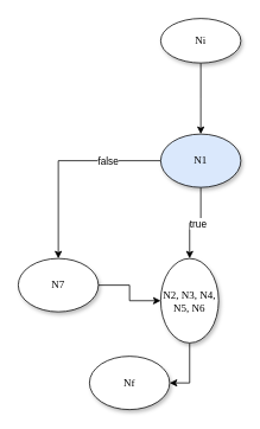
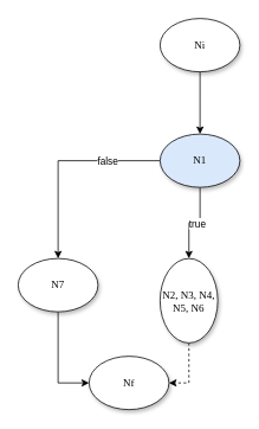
  <mxCell id="0" />
  <mxCell id="1" parent="0" />
  <mxCell id="2" style="edgeStyle=orthogonalEdgeStyle;rounded=0;orthogonalLoop=1;jettySize=auto;html=1;" edge="1" parent="1" source="3"><mxGeometry relative="1" as="geometry"><mxPoint x="225" y="150" as="targetPoint" /></mxGeometry></mxCell>
- <mxCell id="3" value="Ni" style="ellipse;whiteSpace=wrap;html=1;rounded=0;shadow=1;comic=0;labelBackgroundColor=none;strokeWidth=1;fontFamily=Verdana;fontSize=12;align=center;" parent="1" vertex="1"><mxGeometry x="180" y="20" width="90" height="50" as="geometry" /></mxCell>
+ <mxCell id="3" value="Ni" style="ellipse;whiteSpace=wrap;html=1;rounded=0;shadow=1;comic=0;labelBackgroundColor=none;strokeWidth=1;fontFamily=Verdana;fontSize=12;align=center;" parent="1" vertex="1"><mxGeometry x="180" y="20" width="90" height="60" as="geometry" /></mxCell>
  <mxCell id="4" style="edgeStyle=orthogonalEdgeStyle;rounded=0;orthogonalLoop=1;jettySize=auto;html=1;entryX=0.5;entryY=0;entryDx=0;entryDy=0;" edge="1" parent="1" source="8" target="10"><mxGeometry relative="1" as="geometry"><mxPoint x="0" y="180" as="targetPoint" /></mxGeometry></mxCell>
  <mxCell id="5" value="false" style="edgeLabel;html=1;align=center;verticalAlign=middle;resizable=0;points=[];" vertex="1" connectable="0" parent="4"><mxGeometry x="0.285" y="2" relative="1" as="geometry"><mxPoint x="53" y="-30" as="offset" /></mxGeometry></mxCell>
  <mxCell id="6" style="edgeStyle=orthogonalEdgeStyle;rounded=0;orthogonalLoop=1;jettySize=auto;html=1;entryX=0.5;entryY=0;entryDx=0;entryDy=0;" edge="1" parent="1" source="8" target="12"><mxGeometry relative="1" as="geometry" /></mxCell>
  <mxCell id="7" value="true" style="edgeLabel;html=1;align=center;verticalAlign=middle;resizable=0;points=[];" vertex="1" connectable="0" parent="6"><mxGeometry x="-0.054" relative="1" as="geometry"><mxPoint as="offset" /></mxGeometry></mxCell>
  <mxCell id="8" value="N1" style="ellipse;whiteSpace=wrap;html=1;rounded=0;shadow=1;comic=0;labelBackgroundColor=none;strokeWidth=1;fontFamily=Verdana;fontSize=12;align=center;fillColor=#dae8fc;" vertex="1" parent="1"><mxGeometry x="180" y="150" width="90" height="60" as="geometry" /></mxCell>
- <mxCell id="9" style="edgeStyle=orthogonalEdgeStyle;rounded=0;orthogonalLoop=1;jettySize=auto;html=1;" edge="1" parent="1" source="10" target="12"><mxGeometry relative="1" as="geometry" /></mxCell>
+ <mxCell id="9" style="edgeStyle=orthogonalEdgeStyle;rounded=0;orthogonalLoop=1;jettySize=auto;html=1;entryX=0;entryY=0.5;entryDx=0;entryDy=0;" edge="1" parent="1" source="10" target="13"><mxGeometry relative="1" as="geometry" /></mxCell>
  <mxCell id="10" value="N7" style="ellipse;whiteSpace=wrap;html=1;rounded=0;shadow=1;comic=0;labelBackgroundColor=none;strokeWidth=1;fontFamily=Verdana;fontSize=12;align=center;" vertex="1" parent="1"><mxGeometry x="20" y="290" width="90" height="60" as="geometry" /></mxCell>
- <mxCell id="11" style="edgeStyle=orthogonalEdgeStyle;rounded=0;orthogonalLoop=1;jettySize=auto;html=1;entryX=1;entryY=0.5;entryDx=0;entryDy=0;" edge="1" parent="1" source="12" target="13"><mxGeometry relative="1" as="geometry" /></mxCell>
+ <mxCell id="11" style="edgeStyle=orthogonalEdgeStyle;rounded=0;orthogonalLoop=1;jettySize=auto;html=1;entryX=1;entryY=0.5;entryDx=0;entryDy=0;dashed=1;" edge="1" parent="1" source="12" target="13"><mxGeometry relative="1" as="geometry" /></mxCell>
  <mxCell id="12" value="N2, N3, N4, N5, N6" style="ellipse;whiteSpace=wrap;html=1;rounded=0;shadow=1;comic=0;labelBackgroundColor=none;strokeWidth=1;fontFamily=Verdana;fontSize=12;align=center;" vertex="1" parent="1"><mxGeometry x="180" y="290" width="65" height="95" as="geometry" /></mxCell>
  <mxCell id="13" value="Nf" style="ellipse;whiteSpace=wrap;html=1;rounded=0;shadow=1;comic=0;labelBackgroundColor=none;strokeWidth=1;fontFamily=Verdana;fontSize=12;align=center;" vertex="1" parent="1"><mxGeometry x="100" y="400" width="90" height="60" as="geometry" /></mxCell>
